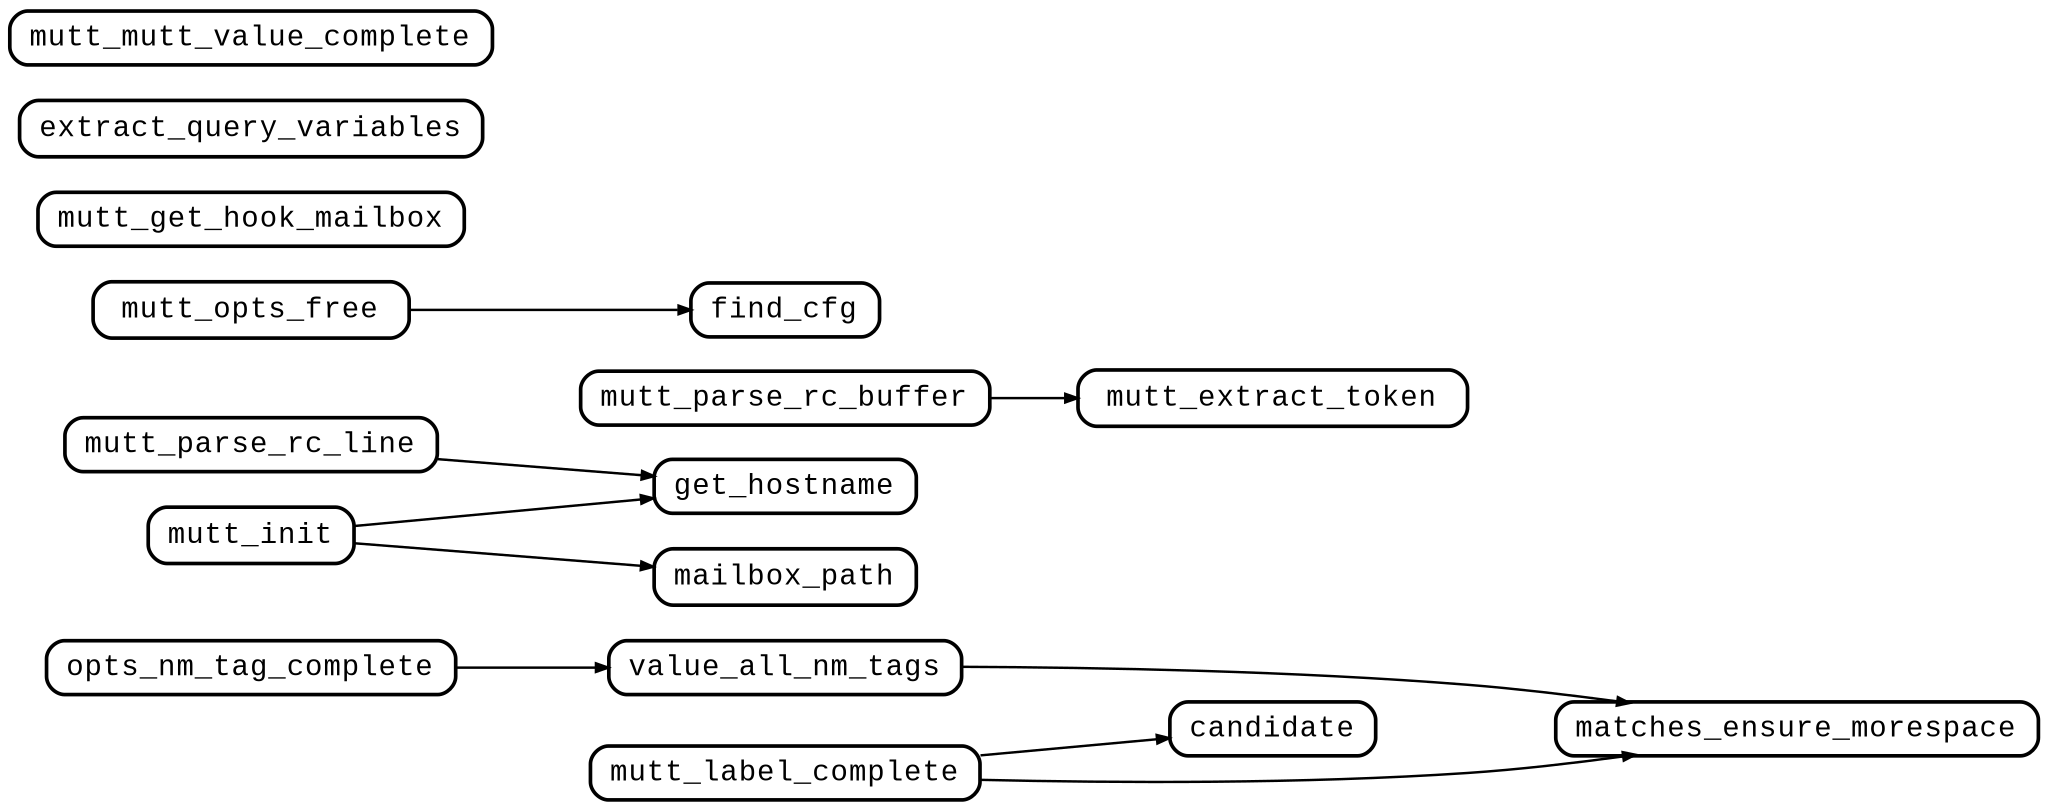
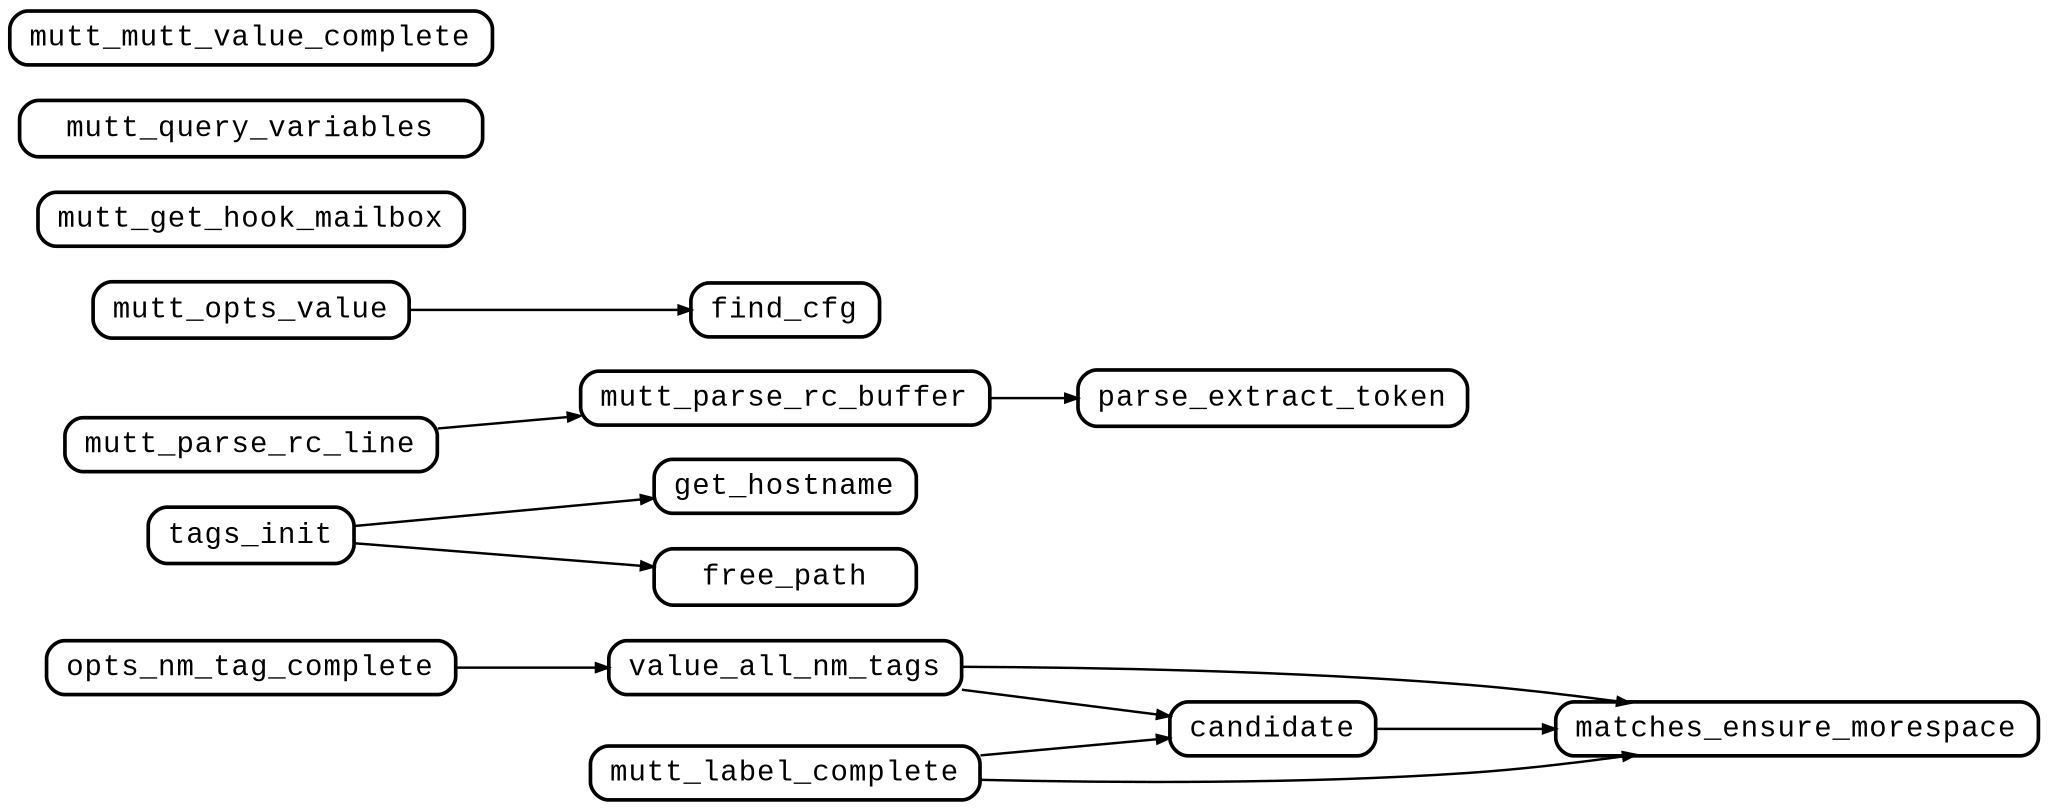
  digraph {
    compound=true
    fontname="Liberation Mono"
    nodesep=0.2
    rankdir=LR
    ranksep=0.5
    node [color=black fillcolor="#ffffff" fontname="Liberation Mono" fontsize=12 penwidth=1.5 shape=Mrecord style=filled]
    edge [arrowsize=0.5 fontname="Liberation Mono" penwidth=1.0]
    candidate [height=0.2]
    matches_ensure_morespace [height=0.2]
    n3 [height=0.2 label=value_all_nm_tags]
    mutt_parse_rc_line [height=0.2]
    mutt_parse_rc_buffer [height=0.2]
-   mutt_extract_token [height=0.2]
-   mutt_init [height=0.2]
+   mutt_extract_token [height=0.2 label=parse_extract_token]
+   mutt_init [height=0.2 label=tags_init]
    get_hostname [height=0.2]
-   mailbox_path [height=0.2]
+   mailbox_path [height=0.2 label=free_path]
    find_cfg [height=0.2]
    mutt_label_complete [height=0.2]
    n12 [height=0.2 label=opts_nm_tag_complete]
    n13 [height=0.2 label=mutt_get_hook_mailbox]
-   mutt_opts_free [height=0.2]
-   mutt_query_variables [height=0.2 label=extract_query_variables]
+   mutt_opts_free [height=0.2 label=mutt_opts_value]
+   mutt_query_variables [height=0.2]
    n16 [height=0.2 label=mutt_mutt_value_complete]
+   candidate -> matches_ensure_morespace
+   n3 -> candidate
    n3 -> matches_ensure_morespace
-   mutt_parse_rc_line -> get_hostname
+   mutt_parse_rc_line -> mutt_parse_rc_buffer
    mutt_parse_rc_buffer -> mutt_extract_token
    mutt_init -> get_hostname
    mutt_init -> mailbox_path
    mutt_label_complete -> candidate
    mutt_label_complete -> matches_ensure_morespace
    n12 -> n3
    mutt_opts_free -> find_cfg
  }
